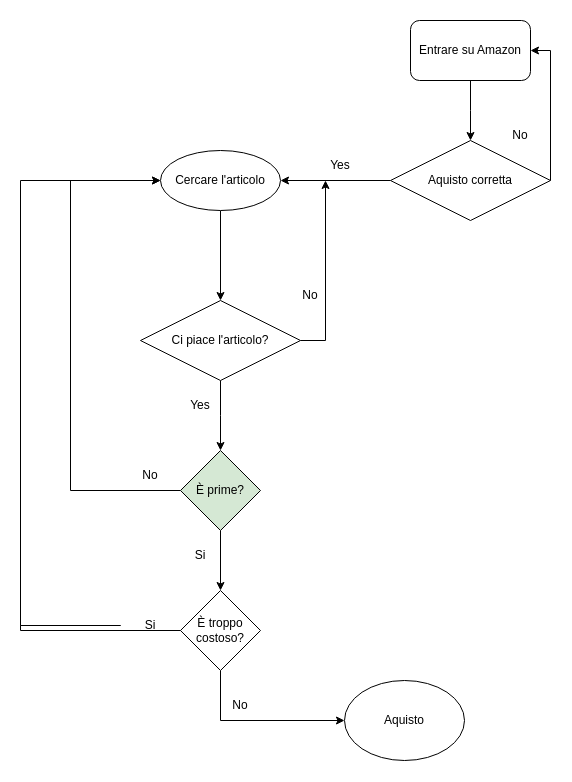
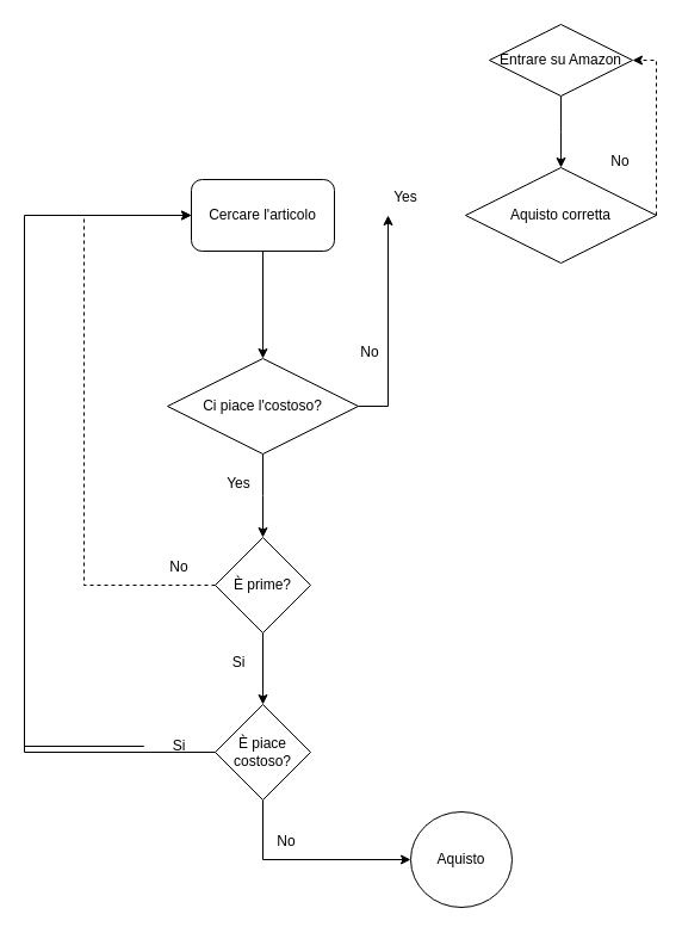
  <mxCell id="0" />
  <mxCell id="1" parent="0" />
  <mxCell id="2" style="edgeStyle=orthogonalEdgeStyle;rounded=0;orthogonalLoop=1;jettySize=auto;html=1;entryX=0.5;entryY=0;entryDx=0;entryDy=0;" edge="1" parent="1" source="3"><mxGeometry relative="1" as="geometry"><mxPoint x="470" y="140" as="targetPoint" /></mxGeometry></mxCell>
- <mxCell id="3" value="Entrare su Amazon" style="rounded=1;whiteSpace=wrap;html=1;" vertex="1" parent="1"><mxGeometry x="410" y="20" width="120" height="60" as="geometry" /></mxCell>
- <mxCell id="4" style="edgeStyle=orthogonalEdgeStyle;rounded=0;orthogonalLoop=1;jettySize=auto;html=1;entryX=1;entryY=0.5;entryDx=0;entryDy=0;" edge="1" parent="1" source="6" target="8"><mxGeometry relative="1" as="geometry" /></mxCell>
- <mxCell id="5" style="edgeStyle=orthogonalEdgeStyle;rounded=0;orthogonalLoop=1;jettySize=auto;html=1;entryX=1;entryY=0.5;entryDx=0;entryDy=0;" edge="1" parent="1" source="6" target="3"><mxGeometry relative="1" as="geometry"><Array as="points"><mxPoint x="550" y="50" /></Array></mxGeometry></mxCell>
+ <mxCell id="3" value="Entrare su Amazon" style="rhombus;whiteSpace=wrap;html=1;" vertex="1" parent="1"><mxGeometry x="410" y="20" width="120" height="60" as="geometry" /></mxCell>
+ <mxCell id="5" style="edgeStyle=orthogonalEdgeStyle;rounded=0;orthogonalLoop=1;jettySize=auto;html=1;entryX=1;entryY=0.5;entryDx=0;entryDy=0;dashed=1;" edge="1" parent="1" source="6" target="3"><mxGeometry relative="1" as="geometry"><Array as="points"><mxPoint x="550" y="50" /></Array></mxGeometry></mxCell>
  <mxCell id="6" value="Aquisto corretta" style="rhombus;whiteSpace=wrap;html=1;" vertex="1" parent="1"><mxGeometry x="390" y="140" width="160" height="80" as="geometry" /></mxCell>
  <mxCell id="7" style="edgeStyle=orthogonalEdgeStyle;rounded=0;orthogonalLoop=1;jettySize=auto;html=1;entryX=0.5;entryY=0;entryDx=0;entryDy=0;" edge="1" parent="1" source="8" target="12"><mxGeometry relative="1" as="geometry" /></mxCell>
- <mxCell id="8" value="Cercare l'articolo" style="ellipse;whiteSpace=wrap;html=1;" vertex="1" parent="1"><mxGeometry x="160" y="150" width="120" height="60" as="geometry" /></mxCell>
+ <mxCell id="8" value="Cercare l'articolo" style="rounded=1;whiteSpace=wrap;html=1;" vertex="1" parent="1"><mxGeometry x="160" y="150" width="120" height="60" as="geometry" /></mxCell>
  <mxCell id="9" value="Yes" style="text;html=1;strokeColor=none;fillColor=none;align=center;verticalAlign=middle;whiteSpace=wrap;rounded=0;" vertex="1" parent="1"><mxGeometry x="310" y="150" width="60" height="30" as="geometry" /></mxCell>
  <mxCell id="10" style="edgeStyle=orthogonalEdgeStyle;rounded=0;orthogonalLoop=1;jettySize=auto;html=1;entryX=0.25;entryY=1;entryDx=0;entryDy=0;" edge="1" parent="1" source="12" target="9"><mxGeometry relative="1" as="geometry" /></mxCell>
  <mxCell id="11" style="edgeStyle=orthogonalEdgeStyle;rounded=0;orthogonalLoop=1;jettySize=auto;html=1;entryX=0.5;entryY=0;entryDx=0;entryDy=0;" edge="1" parent="1" source="12"><mxGeometry relative="1" as="geometry"><mxPoint x="220" y="450" as="targetPoint" /></mxGeometry></mxCell>
- <mxCell id="12" value="Ci piace l'articolo?" style="rhombus;whiteSpace=wrap;html=1;" vertex="1" parent="1"><mxGeometry x="140" y="300" width="160" height="80" as="geometry" /></mxCell>
+ <mxCell id="12" value="Ci piace l'costoso?" style="rhombus;whiteSpace=wrap;html=1;" vertex="1" parent="1"><mxGeometry x="140" y="300" width="160" height="80" as="geometry" /></mxCell>
  <mxCell id="13" value="Yes" style="text;html=1;strokeColor=none;fillColor=none;align=center;verticalAlign=middle;whiteSpace=wrap;rounded=0;" vertex="1" parent="1"><mxGeometry x="170" y="390" width="60" height="30" as="geometry" /></mxCell>
  <mxCell id="14" value="No" style="text;html=1;strokeColor=none;fillColor=none;align=center;verticalAlign=middle;whiteSpace=wrap;rounded=0;" vertex="1" parent="1"><mxGeometry x="280" y="280" width="60" height="30" as="geometry" /></mxCell>
  <mxCell id="15" style="edgeStyle=orthogonalEdgeStyle;rounded=0;orthogonalLoop=1;jettySize=auto;html=1;entryX=0.5;entryY=0;entryDx=0;entryDy=0;" edge="1" parent="1" source="17" target="20"><mxGeometry relative="1" as="geometry" /></mxCell>
- <mxCell id="16" style="edgeStyle=orthogonalEdgeStyle;rounded=0;orthogonalLoop=1;jettySize=auto;html=1;entryX=0;entryY=0.5;entryDx=0;entryDy=0;" edge="1" parent="1" source="17" target="8"><mxGeometry relative="1" as="geometry"><Array as="points"><mxPoint x="70" y="490" /><mxPoint x="70" y="180" /></Array></mxGeometry></mxCell>
- <mxCell id="17" value="È prime?" style="rhombus;whiteSpace=wrap;html=1;fillColor=#d5e8d4;" vertex="1" parent="1"><mxGeometry x="180" y="450" width="80" height="80" as="geometry" /></mxCell>
+ <mxCell id="16" style="edgeStyle=orthogonalEdgeStyle;rounded=0;orthogonalLoop=1;jettySize=auto;html=1;entryX=0;entryY=0.5;entryDx=0;entryDy=0;dashed=1;" edge="1" parent="1" source="17" target="8"><mxGeometry relative="1" as="geometry"><Array as="points"><mxPoint x="70" y="490" /><mxPoint x="70" y="180" /></Array></mxGeometry></mxCell>
+ <mxCell id="17" value="È prime?" style="rhombus;whiteSpace=wrap;html=1;" vertex="1" parent="1"><mxGeometry x="180" y="450" width="80" height="80" as="geometry" /></mxCell>
  <mxCell id="18" style="edgeStyle=orthogonalEdgeStyle;rounded=0;orthogonalLoop=1;jettySize=auto;html=1;entryX=0;entryY=0.5;entryDx=0;entryDy=0;" edge="1" parent="1" source="20" target="23"><mxGeometry relative="1" as="geometry"><Array as="points"><mxPoint x="220" y="720" /></Array></mxGeometry></mxCell>
  <mxCell id="19" style="edgeStyle=orthogonalEdgeStyle;rounded=0;orthogonalLoop=1;jettySize=auto;html=1;entryX=0;entryY=0.5;entryDx=0;entryDy=0;startArrow=none;" edge="1" parent="1" source="25" target="8"><mxGeometry relative="1" as="geometry"><Array as="points"><mxPoint x="20" y="180" /></Array></mxGeometry></mxCell>
- <mxCell id="20" value="È troppo costoso?" style="rhombus;whiteSpace=wrap;html=1;" vertex="1" parent="1"><mxGeometry x="180" y="590" width="80" height="80" as="geometry" /></mxCell>
+ <mxCell id="20" value="È piace costoso?" style="rhombus;whiteSpace=wrap;html=1;" vertex="1" parent="1"><mxGeometry x="180" y="590" width="80" height="80" as="geometry" /></mxCell>
  <mxCell id="21" value="Si" style="text;html=1;strokeColor=none;fillColor=none;align=center;verticalAlign=middle;whiteSpace=wrap;rounded=0;" vertex="1" parent="1"><mxGeometry x="170" y="540" width="60" height="30" as="geometry" /></mxCell>
  <mxCell id="22" value="No" style="text;html=1;strokeColor=none;fillColor=none;align=center;verticalAlign=middle;whiteSpace=wrap;rounded=0;" vertex="1" parent="1"><mxGeometry x="120" y="460" width="60" height="30" as="geometry" /></mxCell>
- <mxCell id="23" value="Aquisto" style="ellipse;whiteSpace=wrap;html=1;" vertex="1" parent="1"><mxGeometry x="344" y="680" width="120" height="80" as="geometry" /></mxCell>
+ <mxCell id="23" value="Aquisto" style="ellipse;whiteSpace=wrap;html=1;" vertex="1" parent="1"><mxGeometry x="344" y="680" width="85" height="80" as="geometry" /></mxCell>
  <mxCell id="24" value="No" style="text;html=1;strokeColor=none;fillColor=none;align=center;verticalAlign=middle;whiteSpace=wrap;rounded=0;" vertex="1" parent="1"><mxGeometry x="210" y="690" width="60" height="30" as="geometry" /></mxCell>
  <mxCell id="25" value="Si" style="text;html=1;strokeColor=none;fillColor=none;align=center;verticalAlign=middle;whiteSpace=wrap;rounded=0;" vertex="1" parent="1"><mxGeometry x="120" y="610" width="60" height="30" as="geometry" /></mxCell>
  <mxCell id="26" value="" style="edgeStyle=orthogonalEdgeStyle;rounded=0;orthogonalLoop=1;jettySize=auto;html=1;entryX=0;entryY=0.5;entryDx=0;entryDy=0;endArrow=none;" edge="1" parent="1" source="20" target="25"><mxGeometry relative="1" as="geometry"><mxPoint x="180" y="630" as="sourcePoint" /><mxPoint x="160" y="180" as="targetPoint" /><Array as="points"><mxPoint x="20" y="630" /></Array></mxGeometry></mxCell>
  <mxCell id="27" value="No" style="text;html=1;strokeColor=none;fillColor=none;align=center;verticalAlign=middle;whiteSpace=wrap;rounded=0;" vertex="1" parent="1"><mxGeometry x="490" y="120" width="60" height="30" as="geometry" /></mxCell>
